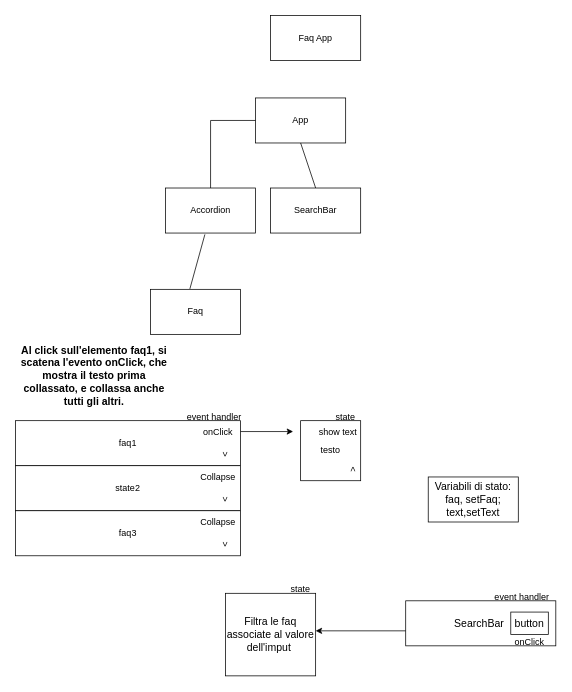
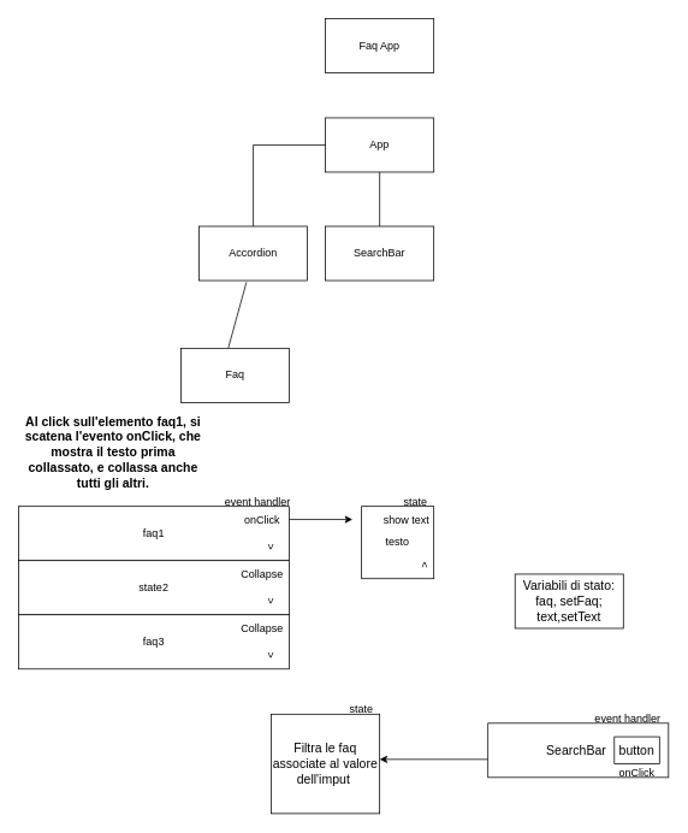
  <mxCell id="0" />
  <mxCell id="1" parent="0" />
- <mxCell id="2" value="App" style="rounded=0;whiteSpace=wrap;html=1;" vertex="1" parent="1"><mxGeometry x="340" y="130" width="120" height="60" as="geometry" /></mxCell>
+ <mxCell id="2" value="App" style="rounded=0;whiteSpace=wrap;html=1;" vertex="1" parent="1"><mxGeometry x="360" y="130" width="120" height="60" as="geometry" /></mxCell>
  <mxCell id="3" value="Accordion" style="rounded=0;whiteSpace=wrap;html=1;" vertex="1" parent="1"><mxGeometry x="220" y="250" width="120" height="60" as="geometry" /></mxCell>
  <mxCell id="4" value="SearchBar" style="rounded=0;whiteSpace=wrap;html=1;" vertex="1" parent="1"><mxGeometry x="360" y="250" width="120" height="60" as="geometry" /></mxCell>
  <mxCell id="5" value="" style="endArrow=none;html=1;rounded=0;entryX=0;entryY=0.5;entryDx=0;entryDy=0;exitX=0.5;exitY=0;exitDx=0;exitDy=0;" edge="1" parent="1" source="3" target="2"><mxGeometry width="50" height="50" relative="1" as="geometry"><mxPoint x="90" y="160" as="sourcePoint" /><mxPoint x="240" y="120" as="targetPoint" /><Array as="points"><mxPoint x="280" y="160" /></Array></mxGeometry></mxCell>
  <mxCell id="6" value="" style="endArrow=none;html=1;rounded=0;exitX=0.5;exitY=0;exitDx=0;exitDy=0;entryX=0.5;entryY=1;entryDx=0;entryDy=0;" edge="1" parent="1" source="4" target="2"><mxGeometry width="50" height="50" relative="1" as="geometry"><mxPoint x="390" y="240" as="sourcePoint" /><mxPoint x="440" y="190" as="targetPoint" /></mxGeometry></mxCell>
  <mxCell id="7" value="Faq App" style="rounded=0;whiteSpace=wrap;html=1;" vertex="1" parent="1"><mxGeometry x="360" y="20" width="120" height="60" as="geometry" /></mxCell>
  <mxCell id="8" value="Faq" style="rounded=0;whiteSpace=wrap;html=1;" vertex="1" parent="1"><mxGeometry x="200" y="385" width="120" height="60" as="geometry" /></mxCell>
  <mxCell id="9" value="" style="endArrow=none;html=1;rounded=0;exitX=0.437;exitY=-0.01;exitDx=0;exitDy=0;exitPerimeter=0;entryX=0.437;entryY=1.03;entryDx=0;entryDy=0;entryPerimeter=0;" edge="1" parent="1" source="8" target="3"><mxGeometry width="50" height="50" relative="1" as="geometry"><mxPoint x="260" y="360" as="sourcePoint" /><mxPoint x="290" y="320" as="targetPoint" /></mxGeometry></mxCell>
  <mxCell id="10" value="faq1" style="rounded=0;whiteSpace=wrap;html=1;" vertex="1" parent="1"><mxGeometry x="20" y="560" width="300" height="60" as="geometry" /></mxCell>
  <mxCell id="11" value="state2" style="rounded=0;whiteSpace=wrap;html=1;" vertex="1" parent="1"><mxGeometry x="20" y="620" width="300" height="60" as="geometry" /></mxCell>
  <mxCell id="12" value="faq3" style="rounded=0;whiteSpace=wrap;html=1;" vertex="1" parent="1"><mxGeometry x="20" y="680" width="300" height="60" as="geometry" /></mxCell>
  <mxCell id="13" value="&amp;gt;" style="text;html=1;strokeColor=none;fillColor=none;align=center;verticalAlign=middle;whiteSpace=wrap;rounded=0;rotation=90;" vertex="1" parent="1"><mxGeometry x="270" y="590" width="60" height="30" as="geometry" /></mxCell>
  <mxCell id="14" value="&amp;gt;" style="text;html=1;strokeColor=none;fillColor=none;align=center;verticalAlign=middle;whiteSpace=wrap;rounded=0;rotation=90;" vertex="1" parent="1"><mxGeometry x="270" y="710" width="60" height="30" as="geometry" /></mxCell>
  <mxCell id="15" value="&amp;gt;" style="text;html=1;strokeColor=none;fillColor=none;align=center;verticalAlign=middle;whiteSpace=wrap;rounded=0;rotation=90;" vertex="1" parent="1"><mxGeometry x="270" y="650" width="60" height="30" as="geometry" /></mxCell>
  <mxCell id="16" value="onClick&lt;span style=&quot;color: rgba(0, 0, 0, 0); font-family: monospace; font-size: 0px; text-align: start;&quot;&gt;%3CmxGraphModel%3E%3Croot%3E%3CmxCell%20id%3D%220%22%2F%3E%3CmxCell%20id%3D%221%22%20parent%3D%220%22%2F%3E%3CmxCell%20id%3D%222%22%20value%3D%22%26amp%3Bgt%3B%22%20style%3D%22text%3Bhtml%3D1%3BstrokeColor%3Dnone%3BfillColor%3Dnone%3Balign%3Dcenter%3BverticalAlign%3Dmiddle%3BwhiteSpace%3Dwrap%3Brounded%3D0%3Brotation%3D90%3B%22%20vertex%3D%221%22%20parent%3D%221%22%3E%3CmxGeometry%20x%3D%22380%22%20y%3D%22610%22%20width%3D%2260%22%20height%3D%2230%22%20as%3D%22geometry%22%2F%3E%3C%2FmxCell%3E%3C%2Froot%3E%3C%2FmxGraphModel%3E&lt;/span&gt;" style="text;html=1;strokeColor=none;fillColor=none;align=center;verticalAlign=middle;whiteSpace=wrap;rounded=0;" vertex="1" parent="1"><mxGeometry x="260" y="560" width="60" height="30" as="geometry" /></mxCell>
  <mxCell id="17" value="" style="endArrow=classic;html=1;rounded=0;" edge="1" parent="1"><mxGeometry width="50" height="50" relative="1" as="geometry"><mxPoint x="320" y="574.5" as="sourcePoint" /><mxPoint x="390" y="574.5" as="targetPoint" /><Array as="points" /></mxGeometry></mxCell>
  <mxCell id="18" value="testo&lt;br&gt;" style="whiteSpace=wrap;html=1;aspect=fixed;" vertex="1" parent="1"><mxGeometry x="400" y="560" width="80" height="80" as="geometry" /></mxCell>
  <mxCell id="19" value="Collapse" style="text;html=1;strokeColor=none;fillColor=none;align=center;verticalAlign=middle;whiteSpace=wrap;rounded=0;" vertex="1" parent="1"><mxGeometry x="260" y="620" width="60" height="30" as="geometry" /></mxCell>
  <mxCell id="20" value="&amp;gt;" style="text;html=1;strokeColor=none;fillColor=none;align=center;verticalAlign=middle;whiteSpace=wrap;rounded=0;rotation=-90;" vertex="1" parent="1"><mxGeometry x="440" y="610" width="60" height="30" as="geometry" /></mxCell>
  <mxCell id="21" value="Collapse" style="text;html=1;strokeColor=none;fillColor=none;align=center;verticalAlign=middle;whiteSpace=wrap;rounded=0;" vertex="1" parent="1"><mxGeometry x="260" y="680" width="60" height="30" as="geometry" /></mxCell>
  <mxCell id="22" value="show text" style="text;html=1;strokeColor=none;fillColor=none;align=center;verticalAlign=middle;whiteSpace=wrap;rounded=0;" vertex="1" parent="1"><mxGeometry x="420" y="560" width="60" height="30" as="geometry" /></mxCell>
  <mxCell id="23" value="state" style="text;html=1;strokeColor=none;fillColor=none;align=center;verticalAlign=middle;whiteSpace=wrap;rounded=0;" vertex="1" parent="1"><mxGeometry x="430" y="540" width="60" height="30" as="geometry" /></mxCell>
  <mxCell id="24" value="event handler" style="text;html=1;strokeColor=none;fillColor=none;align=center;verticalAlign=middle;whiteSpace=wrap;rounded=0;" vertex="1" parent="1"><mxGeometry x="240" y="540" width="90" height="30" as="geometry" /></mxCell>
  <mxCell id="25" value="&lt;font style=&quot;font-size: 14px;&quot;&gt;&lt;b&gt;Al click sull'elemento faq1, si scatena l'evento onClick, che mostra il testo prima collassato, e collassa anche tutti gli altri.&lt;/b&gt;&lt;/font&gt;" style="text;html=1;strokeColor=none;fillColor=none;align=center;verticalAlign=middle;whiteSpace=wrap;rounded=0;" vertex="1" parent="1"><mxGeometry x="20" y="460" width="210" height="80" as="geometry" /></mxCell>
  <mxCell id="26" value="SearchBar&amp;nbsp;" style="rounded=0;whiteSpace=wrap;html=1;fontSize=14;" vertex="1" parent="1"><mxGeometry x="540" y="800" width="200" height="60" as="geometry" /></mxCell>
  <mxCell id="27" value="button" style="rounded=0;whiteSpace=wrap;html=1;fontSize=14;" vertex="1" parent="1"><mxGeometry x="680" y="815" width="50" height="30" as="geometry" /></mxCell>
  <mxCell id="28" value="event handler" style="text;html=1;strokeColor=none;fillColor=none;align=center;verticalAlign=middle;whiteSpace=wrap;rounded=0;" vertex="1" parent="1"><mxGeometry x="650" y="780" width="90" height="30" as="geometry" /></mxCell>
  <mxCell id="29" value="onClick&lt;span style=&quot;color: rgba(0, 0, 0, 0); font-family: monospace; font-size: 0px; text-align: start;&quot;&gt;%3CmxGraphModel%3E%3Croot%3E%3CmxCell%20id%3D%220%22%2F%3E%3CmxCell%20id%3D%221%22%20parent%3D%220%22%2F%3E%3CmxCell%20id%3D%222%22%20value%3D%22%26amp%3Bgt%3B%22%20style%3D%22text%3Bhtml%3D1%3BstrokeColor%3Dnone%3BfillColor%3Dnone%3Balign%3Dcenter%3BverticalAlign%3Dmiddle%3BwhiteSpace%3Dwrap%3Brounded%3D0%3Brotation%3D90%3B%22%20vertex%3D%221%22%20parent%3D%221%22%3E%3CmxGeometry%20x%3D%22380%22%20y%3D%22610%22%20width%3D%2260%22%20height%3D%2230%22%20as%3D%22geometry%22%2F%3E%3C%2FmxCell%3E%3C%2Froot%3E%3C%2FmxGraphModel%3E&lt;/span&gt;" style="text;html=1;strokeColor=none;fillColor=none;align=center;verticalAlign=middle;whiteSpace=wrap;rounded=0;" vertex="1" parent="1"><mxGeometry x="675" y="840" width="60" height="30" as="geometry" /></mxCell>
  <mxCell id="30" value="" style="endArrow=classic;html=1;rounded=0;fontSize=14;" edge="1" parent="1"><mxGeometry width="50" height="50" relative="1" as="geometry"><mxPoint x="540" y="840" as="sourcePoint" /><mxPoint x="420" y="840" as="targetPoint" /></mxGeometry></mxCell>
  <mxCell id="31" value="Filtra le faq associate al valore dell'imput&amp;nbsp;" style="rounded=0;whiteSpace=wrap;html=1;fontSize=14;" vertex="1" parent="1"><mxGeometry x="300" y="790" width="120" height="110" as="geometry" /></mxCell>
  <mxCell id="32" value="state" style="text;html=1;strokeColor=none;fillColor=none;align=center;verticalAlign=middle;whiteSpace=wrap;rounded=0;" vertex="1" parent="1"><mxGeometry x="370" y="770" width="60" height="30" as="geometry" /></mxCell>
  <mxCell id="33" value="Variabili di stato:&lt;br&gt;faq, setFaq;&lt;br&gt;text,setText" style="rounded=0;whiteSpace=wrap;html=1;fontSize=14;" vertex="1" parent="1"><mxGeometry x="570" y="635" width="120" height="60" as="geometry" /></mxCell>
